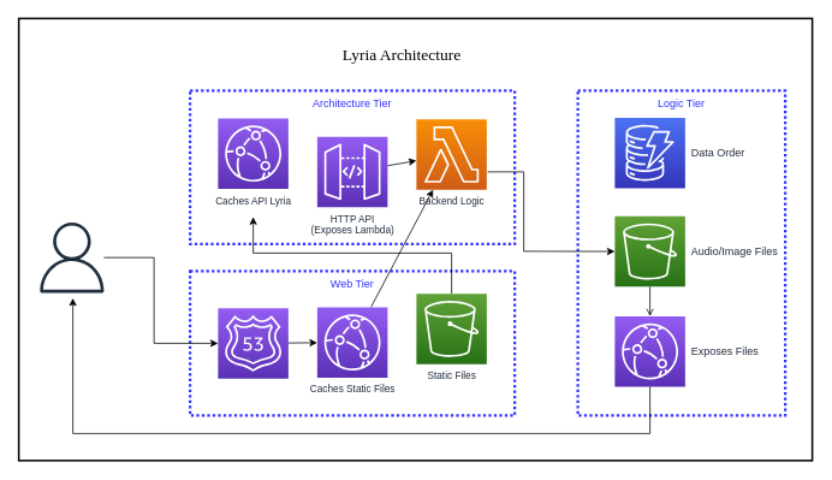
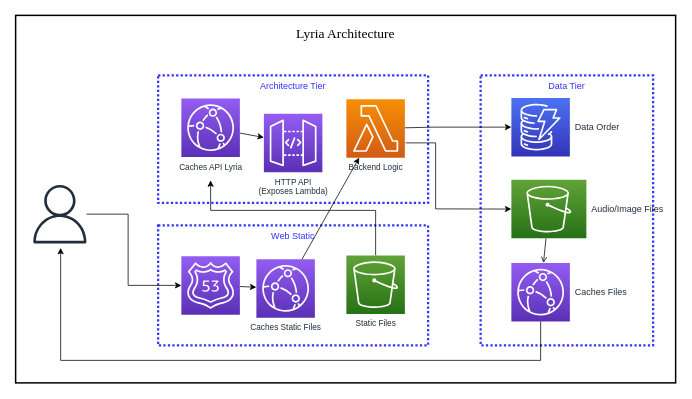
  <mxCell id="0" />
  <mxCell id="1" parent="0" />
- <mxCell id="2" value="Web Tier" style="fillColor=none;strokeColor=#3333FF;dashed=1;verticalAlign=top;fontStyle=0;fontColor=#3333FF;strokeWidth=3;dashPattern=1 1;" vertex="1" parent="1"><mxGeometry x="210" y="300" width="360" height="160" as="geometry" /></mxCell>
+ <mxCell id="2" value="Web Static" style="fillColor=none;strokeColor=#3333FF;dashed=1;verticalAlign=top;fontStyle=0;fontColor=#3333FF;strokeWidth=3;dashPattern=1 1;" vertex="1" parent="1"><mxGeometry x="210" y="300" width="360" height="160" as="geometry" /></mxCell>
  <mxCell id="3" value="Architecture Tier" style="verticalAlign=top;fontStyle=0;strokeWidth=3;fillColor=none;strokeColor=#3333FF;fontColor=#3333FF;dashed=1;dashPattern=1 1;" vertex="1" parent="1"><mxGeometry x="210" y="100" width="360" height="170" as="geometry" /></mxCell>
- <mxCell id="4" value="Logic Tier" style="fillColor=none;strokeColor=#3333FF;dashed=1;verticalAlign=top;fontStyle=0;fontColor=#3333FF;strokeWidth=3;dashPattern=1 1;perimeterSpacing=0;" vertex="1" parent="1"><mxGeometry x="640" y="100" width="230" height="360" as="geometry" /></mxCell>
+ <mxCell id="4" value="Data Tier" style="fillColor=none;strokeColor=#3333FF;dashed=1;verticalAlign=top;fontStyle=0;fontColor=#3333FF;strokeWidth=3;dashPattern=1 1;perimeterSpacing=0;" vertex="1" parent="1"><mxGeometry x="640" y="100" width="230" height="360" as="geometry" /></mxCell>
  <mxCell id="5" style="edgeStyle=none;rounded=0;html=1;entryX=0;entryY=0.5;entryDx=0;entryDy=0;entryPerimeter=0;strokeColor=#000000;fontSize=11;" edge="1" parent="1" source="6" target="17"><mxGeometry relative="1" as="geometry"><Array as="points"><mxPoint x="170" y="285" /><mxPoint x="170" y="380" /></Array></mxGeometry></mxCell>
  <mxCell id="6" value="" style="sketch=0;outlineConnect=0;fontColor=#232F3E;gradientColor=none;fillColor=#232F3D;strokeColor=none;dashed=0;verticalLabelPosition=bottom;verticalAlign=top;align=center;html=1;fontSize=12;fontStyle=0;aspect=fixed;pointerEvents=1;shape=mxgraph.aws4.user;" parent="1" vertex="1"><mxGeometry x="40" y="246" width="78" height="78" as="geometry" /></mxCell>
  <mxCell id="7" value="" style="edgeStyle=none;html=1;strokeColor=#000000;endArrow=open;" edge="1" parent="1" source="8" target="22"><mxGeometry relative="1" as="geometry" /></mxCell>
- <mxCell id="8" value="Audio/Image Files" style="sketch=0;points=[[0,0,0],[0.25,0,0],[0.5,0,0],[0.75,0,0],[1,0,0],[0,1,0],[0.25,1,0],[0.5,1,0],[0.75,1,0],[1,1,0],[0,0.25,0],[0,0.5,0],[0,0.75,0],[1,0.25,0],[1,0.5,0],[1,0.75,0]];outlineConnect=0;fontColor=#232F3E;gradientColor=#60A337;gradientDirection=north;fillColor=#277116;strokeColor=#ffffff;dashed=0;verticalLabelPosition=middle;verticalAlign=middle;align=left;html=1;fontSize=12;fontStyle=0;aspect=fixed;shape=mxgraph.aws4.resourceIcon;resIcon=mxgraph.aws4.s3;labelPosition=right;spacingLeft=5;" parent="1" vertex="1"><mxGeometry x="681" y="239.25" width="78" height="78" as="geometry" /></mxCell>
+ <mxCell id="8" value="Audio/Image Files" style="sketch=0;points=[[0,0,0],[0.25,0,0],[0.5,0,0],[0.75,0,0],[1,0,0],[0,1,0],[0.25,1,0],[0.5,1,0],[0.75,1,0],[1,1,0],[0,0.25,0],[0,0.5,0],[0,0.75,0],[1,0.25,0],[1,0.5,0],[1,0.75,0]];outlineConnect=0;fontColor=#232F3E;gradientColor=#60A337;gradientDirection=north;fillColor=#277116;strokeColor=#ffffff;dashed=0;verticalLabelPosition=middle;verticalAlign=middle;align=left;html=1;fontSize=12;fontStyle=0;aspect=fixed;shape=mxgraph.aws4.resourceIcon;resIcon=mxgraph.aws4.s3;labelPosition=right;spacingLeft=5;" parent="1" vertex="1"><mxGeometry x="681" y="239.25" width="100" height="78" as="geometry" /></mxCell>
  <mxCell id="9" style="edgeStyle=none;rounded=0;html=1;strokeColor=#000000;fontSize=11;" edge="1" parent="1" source="10"><mxGeometry relative="1" as="geometry"><mxPoint x="280" y="240" as="targetPoint" /><Array as="points"><mxPoint x="500" y="280" /><mxPoint x="280" y="280" /></Array></mxGeometry></mxCell>
- <mxCell id="10" value="Static Files" style="sketch=0;points=[[0,0,0],[0.25,0,0],[0.5,0,0],[0.75,0,0],[1,0,0],[0,1,0],[0.25,1,0],[0.5,1,0],[0.75,1,0],[1,1,0],[0,0.25,0],[0,0.5,0],[0,0.75,0],[1,0.25,0],[1,0.5,0],[1,0.75,0]];outlineConnect=0;fontColor=#232F3E;gradientColor=#60A337;gradientDirection=north;fillColor=#277116;strokeColor=#ffffff;dashed=0;verticalLabelPosition=bottom;verticalAlign=top;align=center;html=1;fontSize=11;fontStyle=0;aspect=fixed;shape=mxgraph.aws4.resourceIcon;resIcon=mxgraph.aws4.s3;" parent="1" vertex="1"><mxGeometry x="461" y="325" width="78" height="78" as="geometry" /></mxCell>
+ <mxCell id="10" value="Static Files" style="sketch=0;points=[[0,0,0],[0.25,0,0],[0.5,0,0],[0.75,0,0],[1,0,0],[0,1,0],[0.25,1,0],[0.5,1,0],[0.75,1,0],[1,1,0],[0,0.25,0],[0,0.5,0],[0,0.75,0],[1,0.25,0],[1,0.5,0],[1,0.75,0]];outlineConnect=0;fontColor=#232F3E;gradientColor=#60A337;gradientDirection=north;fillColor=#277116;strokeColor=#ffffff;dashed=0;verticalLabelPosition=bottom;verticalAlign=top;align=center;html=1;fontSize=11;fontStyle=0;aspect=fixed;shape=mxgraph.aws4.resourceIcon;resIcon=mxgraph.aws4.s3;" parent="1" vertex="1"><mxGeometry x="461" y="340" width="78" height="78" as="geometry" /></mxCell>
+ <mxCell id="11" style="edgeStyle=none;html=1;entryX=0;entryY=0.5;entryDx=0;entryDy=0;entryPerimeter=0;strokeColor=#000000;fontSize=11;rounded=0;" edge="1" parent="1" source="13" target="18"><mxGeometry relative="1" as="geometry"><Array as="points"><mxPoint x="580" y="169" /></Array></mxGeometry></mxCell>
  <mxCell id="12" style="edgeStyle=none;rounded=0;html=1;entryX=0;entryY=0.5;entryDx=0;entryDy=0;entryPerimeter=0;strokeColor=#000000;fontSize=11;" edge="1" parent="1" target="8"><mxGeometry relative="1" as="geometry"><mxPoint x="540" y="190" as="sourcePoint" /><Array as="points"><mxPoint x="580" y="190" /><mxPoint x="580" y="278" /></Array></mxGeometry></mxCell>
  <mxCell id="13" value="Backend Logic" style="sketch=0;points=[[0,0,0],[0.25,0,0],[0.5,0,0],[0.75,0,0],[1,0,0],[0,1,0],[0.25,1,0],[0.5,1,0],[0.75,1,0],[1,1,0],[0,0.25,0],[0,0.5,0],[0,0.75,0],[1,0.25,0],[1,0.5,0],[1,0.75,0]];outlineConnect=0;fontColor=#232F3E;gradientColor=#F78E04;gradientDirection=north;fillColor=#D05C17;strokeColor=#ffffff;dashed=0;verticalLabelPosition=bottom;verticalAlign=top;align=center;html=1;fontSize=11;fontStyle=0;aspect=fixed;shape=mxgraph.aws4.resourceIcon;resIcon=mxgraph.aws4.lambda;labelPosition=center;" parent="1" vertex="1"><mxGeometry x="461" y="131.75" width="78" height="78" as="geometry" /></mxCell>
  <mxCell id="14" value="" style="edgeStyle=none;rounded=0;html=1;strokeColor=#000000;fontSize=11;" edge="1" parent="1" source="15" target="13"><mxGeometry relative="1" as="geometry" /></mxCell>
- <mxCell id="15" value="Caches Static Files" style="sketch=0;points=[[0,0,0],[0.25,0,0],[0.5,0,0],[0.75,0,0],[1,0,0],[0,1,0],[0.25,1,0],[0.5,1,0],[0.75,1,0],[1,1,0],[0,0.25,0],[0,0.5,0],[0,0.75,0],[1,0.25,0],[1,0.5,0],[1,0.75,0]];outlineConnect=0;fontColor=#232F3E;gradientColor=#945DF2;gradientDirection=north;fillColor=#5A30B5;strokeColor=#ffffff;dashed=0;verticalLabelPosition=bottom;verticalAlign=top;align=center;html=1;fontSize=11;fontStyle=0;aspect=fixed;shape=mxgraph.aws4.resourceIcon;resIcon=mxgraph.aws4.cloudfront;" parent="1" vertex="1"><mxGeometry x="351" y="340" width="78" height="78" as="geometry" /></mxCell>
+ <mxCell id="15" value="Caches Static Files" style="sketch=0;points=[[0,0,0],[0.25,0,0],[0.5,0,0],[0.75,0,0],[1,0,0],[0,1,0],[0.25,1,0],[0.5,1,0],[0.75,1,0],[1,1,0],[0,0.25,0],[0,0.5,0],[0,0.75,0],[1,0.25,0],[1,0.5,0],[1,0.75,0]];outlineConnect=0;fontColor=#232F3E;gradientColor=#945DF2;gradientDirection=north;fillColor=#5A30B5;strokeColor=#ffffff;dashed=0;verticalLabelPosition=bottom;verticalAlign=top;align=center;html=1;fontSize=11;fontStyle=0;aspect=fixed;shape=mxgraph.aws4.resourceIcon;resIcon=mxgraph.aws4.cloudfront;" parent="1" vertex="1"><mxGeometry x="341" y="345" width="78" height="78" as="geometry" /></mxCell>
  <mxCell id="16" value="" style="edgeStyle=none;rounded=0;html=1;strokeColor=#000000;fontSize=11;" edge="1" parent="1" source="17" target="15"><mxGeometry relative="1" as="geometry" /></mxCell>
  <mxCell id="17" value="" style="sketch=0;points=[[0,0,0],[0.25,0,0],[0.5,0,0],[0.75,0,0],[1,0,0],[0,1,0],[0.25,1,0],[0.5,1,0],[0.75,1,0],[1,1,0],[0,0.25,0],[0,0.5,0],[0,0.75,0],[1,0.25,0],[1,0.5,0],[1,0.75,0]];outlineConnect=0;fontColor=#232F3E;gradientColor=#945DF2;gradientDirection=north;fillColor=#5A30B5;strokeColor=#ffffff;dashed=0;verticalLabelPosition=bottom;verticalAlign=top;align=center;html=1;fontSize=12;fontStyle=0;aspect=fixed;shape=mxgraph.aws4.resourceIcon;resIcon=mxgraph.aws4.route_53;" parent="1" vertex="1"><mxGeometry x="241" y="341" width="78" height="78" as="geometry" /></mxCell>
  <mxCell id="18" value="Data Order" style="sketch=0;points=[[0,0,0],[0.25,0,0],[0.5,0,0],[0.75,0,0],[1,0,0],[0,1,0],[0.25,1,0],[0.5,1,0],[0.75,1,0],[1,1,0],[0,0.25,0],[0,0.5,0],[0,0.75,0],[1,0.25,0],[1,0.5,0],[1,0.75,0]];outlineConnect=0;fontColor=#232F3E;gradientColor=#4D72F3;gradientDirection=north;fillColor=#3334B9;strokeColor=#ffffff;dashed=0;verticalLabelPosition=middle;verticalAlign=middle;align=left;html=1;fontSize=12;fontStyle=0;aspect=fixed;shape=mxgraph.aws4.resourceIcon;resIcon=mxgraph.aws4.dynamodb;labelPosition=right;spacingRight=0;spacingLeft=5;" parent="1" vertex="1"><mxGeometry x="681" y="130" width="78" height="78" as="geometry" /></mxCell>
- <mxCell id="19" value="" style="edgeStyle=none;html=1;strokeColor=#000000;" edge="1" parent="1" source="20" target="13"><mxGeometry relative="1" as="geometry" /></mxCell>
  <mxCell id="20" value="HTTP API&lt;br&gt;(Exposes Lambda)" style="sketch=0;points=[[0,0,0],[0.25,0,0],[0.5,0,0],[0.75,0,0],[1,0,0],[0,1,0],[0.25,1,0],[0.5,1,0],[0.75,1,0],[1,1,0],[0,0.25,0],[0,0.5,0],[0,0.75,0],[1,0.25,0],[1,0.5,0],[1,0.75,0]];outlineConnect=0;fontColor=#232F3E;gradientColor=#945DF2;gradientDirection=north;fillColor=#5A30B5;strokeColor=#ffffff;dashed=0;verticalLabelPosition=bottom;verticalAlign=top;align=center;html=1;fontSize=11;fontStyle=0;aspect=fixed;shape=mxgraph.aws4.resourceIcon;resIcon=mxgraph.aws4.api_gateway;" parent="1" vertex="1"><mxGeometry x="351" y="151" width="78" height="78" as="geometry" /></mxCell>
  <mxCell id="21" style="edgeStyle=none;rounded=0;html=1;strokeColor=#000000;fontSize=11;" edge="1" parent="1" source="22"><mxGeometry relative="1" as="geometry"><mxPoint x="80" y="330" as="targetPoint" /><Array as="points"><mxPoint x="720" y="480" /><mxPoint x="80" y="480" /></Array></mxGeometry></mxCell>
- <mxCell id="22" value="Exposes Files" style="sketch=0;points=[[0,0,0],[0.25,0,0],[0.5,0,0],[0.75,0,0],[1,0,0],[0,1,0],[0.25,1,0],[0.5,1,0],[0.75,1,0],[1,1,0],[0,0.25,0],[0,0.5,0],[0,0.75,0],[1,0.25,0],[1,0.5,0],[1,0.75,0]];outlineConnect=0;fontColor=#232F3E;gradientColor=#945DF2;gradientDirection=north;fillColor=#5A30B5;strokeColor=#ffffff;dashed=0;verticalLabelPosition=middle;verticalAlign=middle;align=left;html=1;fontSize=12;fontStyle=0;aspect=fixed;shape=mxgraph.aws4.resourceIcon;resIcon=mxgraph.aws4.cloudfront;labelPosition=right;spacingLeft=5;" parent="1" vertex="1"><mxGeometry x="681" y="350" width="78" height="78" as="geometry" /></mxCell>
+ <mxCell id="22" value="Caches Files" style="sketch=0;points=[[0,0,0],[0.25,0,0],[0.5,0,0],[0.75,0,0],[1,0,0],[0,1,0],[0.25,1,0],[0.5,1,0],[0.75,1,0],[1,1,0],[0,0.25,0],[0,0.5,0],[0,0.75,0],[1,0.25,0],[1,0.5,0],[1,0.75,0]];outlineConnect=0;fontColor=#232F3E;gradientColor=#945DF2;gradientDirection=north;fillColor=#5A30B5;strokeColor=#ffffff;dashed=0;verticalLabelPosition=middle;verticalAlign=middle;align=left;html=1;fontSize=12;fontStyle=0;aspect=fixed;shape=mxgraph.aws4.resourceIcon;resIcon=mxgraph.aws4.cloudfront;labelPosition=right;spacingLeft=5;" parent="1" vertex="1"><mxGeometry x="681" y="350" width="78" height="78" as="geometry" /></mxCell>
+ <mxCell id="23" value="" style="edgeStyle=none;html=1;strokeColor=#000000;" edge="1" parent="1" source="24" target="20"><mxGeometry relative="1" as="geometry" /></mxCell>
  <mxCell id="24" value="Caches API Lyria" style="sketch=0;points=[[0,0,0],[0.25,0,0],[0.5,0,0],[0.75,0,0],[1,0,0],[0,1,0],[0.25,1,0],[0.5,1,0],[0.75,1,0],[1,1,0],[0,0.25,0],[0,0.5,0],[0,0.75,0],[1,0.25,0],[1,0.5,0],[1,0.75,0]];outlineConnect=0;fontColor=#232F3E;gradientColor=#945DF2;gradientDirection=north;fillColor=#5A30B5;strokeColor=#ffffff;dashed=0;verticalLabelPosition=bottom;verticalAlign=top;align=center;html=1;fontSize=11;fontStyle=0;shape=mxgraph.aws4.resourceIcon;resIcon=mxgraph.aws4.cloudfront;" vertex="1" parent="1"><mxGeometry x="241" y="130.75" width="78" height="78" as="geometry" /></mxCell>
  <mxCell id="25" value="" style="rounded=0;whiteSpace=wrap;html=1;strokeColor=#000000;strokeWidth=2;fontFamily=Georgia;fontSize=11;fontColor=#3333FF;fillColor=none;" vertex="1" parent="1"><mxGeometry x="20" y="20" width="880" height="490" as="geometry" /></mxCell>
- <mxCell id="26" value="Lyria Architecture" style="text;html=1;strokeColor=none;fillColor=none;align=center;verticalAlign=middle;whiteSpace=wrap;rounded=0;strokeWidth=2;fontFamily=Tahoma;fontSize=18;fontColor=#000000;fontStyle=0" vertex="1" parent="1"><mxGeometry x="345" y="45" width="200" height="30" as="geometry" /></mxCell>
+ <mxCell id="26" value="Lyria Architecture" style="text;html=1;strokeColor=none;fillColor=none;align=center;verticalAlign=middle;whiteSpace=wrap;rounded=0;strokeWidth=2;fontFamily=Tahoma;fontSize=18;fontColor=#000000;fontStyle=0" vertex="1" parent="1"><mxGeometry x="360" y="30" width="200" height="30" as="geometry" /></mxCell>
